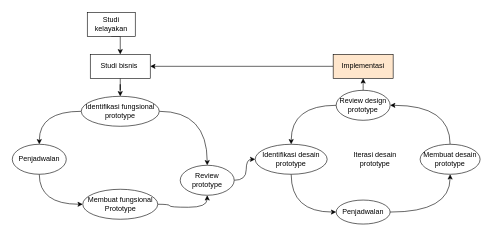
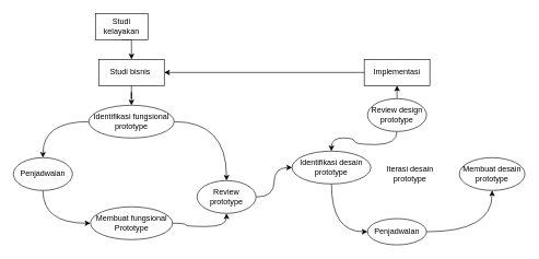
  <mxCell id="0" />
  <mxCell id="1" parent="0" />
  <mxCell id="2" style="edgeStyle=orthogonalEdgeStyle;rounded=0;orthogonalLoop=1;jettySize=auto;html=1;exitX=0.5;exitY=1;exitDx=0;exitDy=0;entryX=0.5;entryY=0;entryDx=0;entryDy=0;" edge="1" parent="1" source="3" target="5"><mxGeometry relative="1" as="geometry" /></mxCell>
  <mxCell id="3" value="Studi kelayakan" style="rounded=0;whiteSpace=wrap;html=1;" vertex="1" parent="1"><mxGeometry x="145" y="20" width="80" height="40" as="geometry" /></mxCell>
  <mxCell id="4" style="edgeStyle=orthogonalEdgeStyle;rounded=0;orthogonalLoop=1;jettySize=auto;html=1;exitX=0.5;exitY=1;exitDx=0;exitDy=0;" edge="1" parent="1" source="5" target="8"><mxGeometry relative="1" as="geometry" /></mxCell>
  <mxCell id="5" value="Studi bisnis&amp;nbsp;" style="rounded=0;whiteSpace=wrap;html=1;" vertex="1" parent="1"><mxGeometry x="150" y="90" width="100" height="40" as="geometry" /></mxCell>
  <mxCell id="6" style="edgeStyle=orthogonalEdgeStyle;rounded=0;orthogonalLoop=1;jettySize=auto;html=1;exitX=0;exitY=0.5;exitDx=0;exitDy=0;curved=1;" edge="1" parent="1" source="8" target="10"><mxGeometry relative="1" as="geometry" /></mxCell>
  <mxCell id="7" style="edgeStyle=orthogonalEdgeStyle;curved=1;rounded=0;orthogonalLoop=1;jettySize=auto;html=1;exitX=1;exitY=0.5;exitDx=0;exitDy=0;" edge="1" parent="1" source="8" target="12"><mxGeometry relative="1" as="geometry" /></mxCell>
  <mxCell id="8" value="Identifikasi fungsional prototype" style="ellipse;whiteSpace=wrap;html=1;" vertex="1" parent="1"><mxGeometry x="135" y="160" width="130" height="50" as="geometry" /></mxCell>
  <mxCell id="9" style="edgeStyle=orthogonalEdgeStyle;curved=1;rounded=0;orthogonalLoop=1;jettySize=auto;html=1;entryX=0;entryY=0.5;entryDx=0;entryDy=0;exitX=0.5;exitY=1;exitDx=0;exitDy=0;" edge="1" parent="1" source="10" target="14"><mxGeometry relative="1" as="geometry" /></mxCell>
  <mxCell id="10" value="Penjadwalan" style="ellipse;whiteSpace=wrap;html=1;" vertex="1" parent="1"><mxGeometry x="20" y="240" width="90" height="50" as="geometry" /></mxCell>
  <mxCell id="11" style="edgeStyle=orthogonalEdgeStyle;curved=1;rounded=0;orthogonalLoop=1;jettySize=auto;html=1;" edge="1" parent="1" source="12" target="16"><mxGeometry relative="1" as="geometry" /></mxCell>
  <mxCell id="12" value="Review prototype" style="ellipse;whiteSpace=wrap;html=1;" vertex="1" parent="1"><mxGeometry x="300" y="275" width="90" height="50" as="geometry" /></mxCell>
  <mxCell id="13" style="edgeStyle=orthogonalEdgeStyle;curved=1;rounded=0;orthogonalLoop=1;jettySize=auto;html=1;entryX=0.5;entryY=1;entryDx=0;entryDy=0;" edge="1" parent="1" source="14" target="12"><mxGeometry relative="1" as="geometry" /></mxCell>
  <mxCell id="14" value="Membuat fungsional Prototype" style="ellipse;whiteSpace=wrap;html=1;" vertex="1" parent="1"><mxGeometry x="137.5" y="315" width="125" height="50" as="geometry" /></mxCell>
  <mxCell id="15" style="edgeStyle=orthogonalEdgeStyle;curved=1;rounded=0;orthogonalLoop=1;jettySize=auto;html=1;exitX=0.5;exitY=1;exitDx=0;exitDy=0;entryX=0;entryY=0.5;entryDx=0;entryDy=0;" edge="1" parent="1" source="16" target="22"><mxGeometry relative="1" as="geometry" /></mxCell>
- <mxCell id="16" value="Identifikasi desain prototype" style="ellipse;whiteSpace=wrap;html=1;" vertex="1" parent="1"><mxGeometry x="425" y="240" width="120" height="50" as="geometry" /></mxCell>
+ <mxCell id="16" value="Identifikasi desain prototype" style="ellipse;whiteSpace=wrap;html=1;" vertex="1" parent="1"><mxGeometry x="445" y="230" width="120" height="50" as="geometry" /></mxCell>
  <mxCell id="17" style="edgeStyle=orthogonalEdgeStyle;curved=1;rounded=0;orthogonalLoop=1;jettySize=auto;html=1;entryX=0.5;entryY=0;entryDx=0;entryDy=0;" edge="1" parent="1" source="18" target="16"><mxGeometry relative="1" as="geometry" /></mxCell>
  <mxCell id="18" value="Review design prototype" style="ellipse;whiteSpace=wrap;html=1;" vertex="1" parent="1"><mxGeometry x="560" y="150" width="90" height="50" as="geometry" /></mxCell>
- <mxCell id="19" style="edgeStyle=orthogonalEdgeStyle;curved=1;rounded=0;orthogonalLoop=1;jettySize=auto;html=1;entryX=1;entryY=0.5;entryDx=0;entryDy=0;exitX=0.5;exitY=0;exitDx=0;exitDy=0;" edge="1" parent="1" source="20" target="18"><mxGeometry relative="1" as="geometry" /></mxCell>
  <mxCell id="20" value="Membuat desain prototype" style="ellipse;whiteSpace=wrap;html=1;" vertex="1" parent="1"><mxGeometry x="700" y="240" width="100" height="50" as="geometry" /></mxCell>
  <mxCell id="21" style="edgeStyle=orthogonalEdgeStyle;curved=1;rounded=0;orthogonalLoop=1;jettySize=auto;html=1;exitX=1;exitY=0.5;exitDx=0;exitDy=0;entryX=0.5;entryY=1;entryDx=0;entryDy=0;" edge="1" parent="1" source="22" target="20"><mxGeometry relative="1" as="geometry" /></mxCell>
  <mxCell id="22" value="Penjadwalan" style="ellipse;whiteSpace=wrap;html=1;" vertex="1" parent="1"><mxGeometry x="560" y="333" width="90" height="40" as="geometry" /></mxCell>
  <mxCell id="23" style="edgeStyle=orthogonalEdgeStyle;rounded=0;orthogonalLoop=1;jettySize=auto;html=1;entryX=1;entryY=0.5;entryDx=0;entryDy=0;" edge="1" parent="1" source="24" target="5"><mxGeometry relative="1" as="geometry" /></mxCell>
- <mxCell id="24" value="Implementasi" style="rounded=0;whiteSpace=wrap;html=1;fillColor=#ffe6cc;" vertex="1" parent="1"><mxGeometry x="555" y="90" width="100" height="40" as="geometry" /></mxCell>
+ <mxCell id="24" value="Implementasi" style="rounded=0;whiteSpace=wrap;html=1;" vertex="1" parent="1"><mxGeometry x="555" y="90" width="100" height="40" as="geometry" /></mxCell>
  <mxCell id="25" value="" style="endArrow=classic;html=1;rounded=0;curved=1;entryX=0.5;entryY=1;entryDx=0;entryDy=0;exitX=0.5;exitY=0;exitDx=0;exitDy=0;" edge="1" parent="1" source="18" target="24"><mxGeometry width="50" height="50" relative="1" as="geometry"><mxPoint x="500" y="290" as="sourcePoint" /><mxPoint x="550" y="240" as="targetPoint" /></mxGeometry></mxCell>
  <mxCell id="26" value="Iterasi desain prototype" style="text;html=1;strokeColor=none;fillColor=none;align=center;verticalAlign=middle;whiteSpace=wrap;rounded=0;" vertex="1" parent="1"><mxGeometry x="580" y="250" width="90" height="30" as="geometry" /></mxCell>
